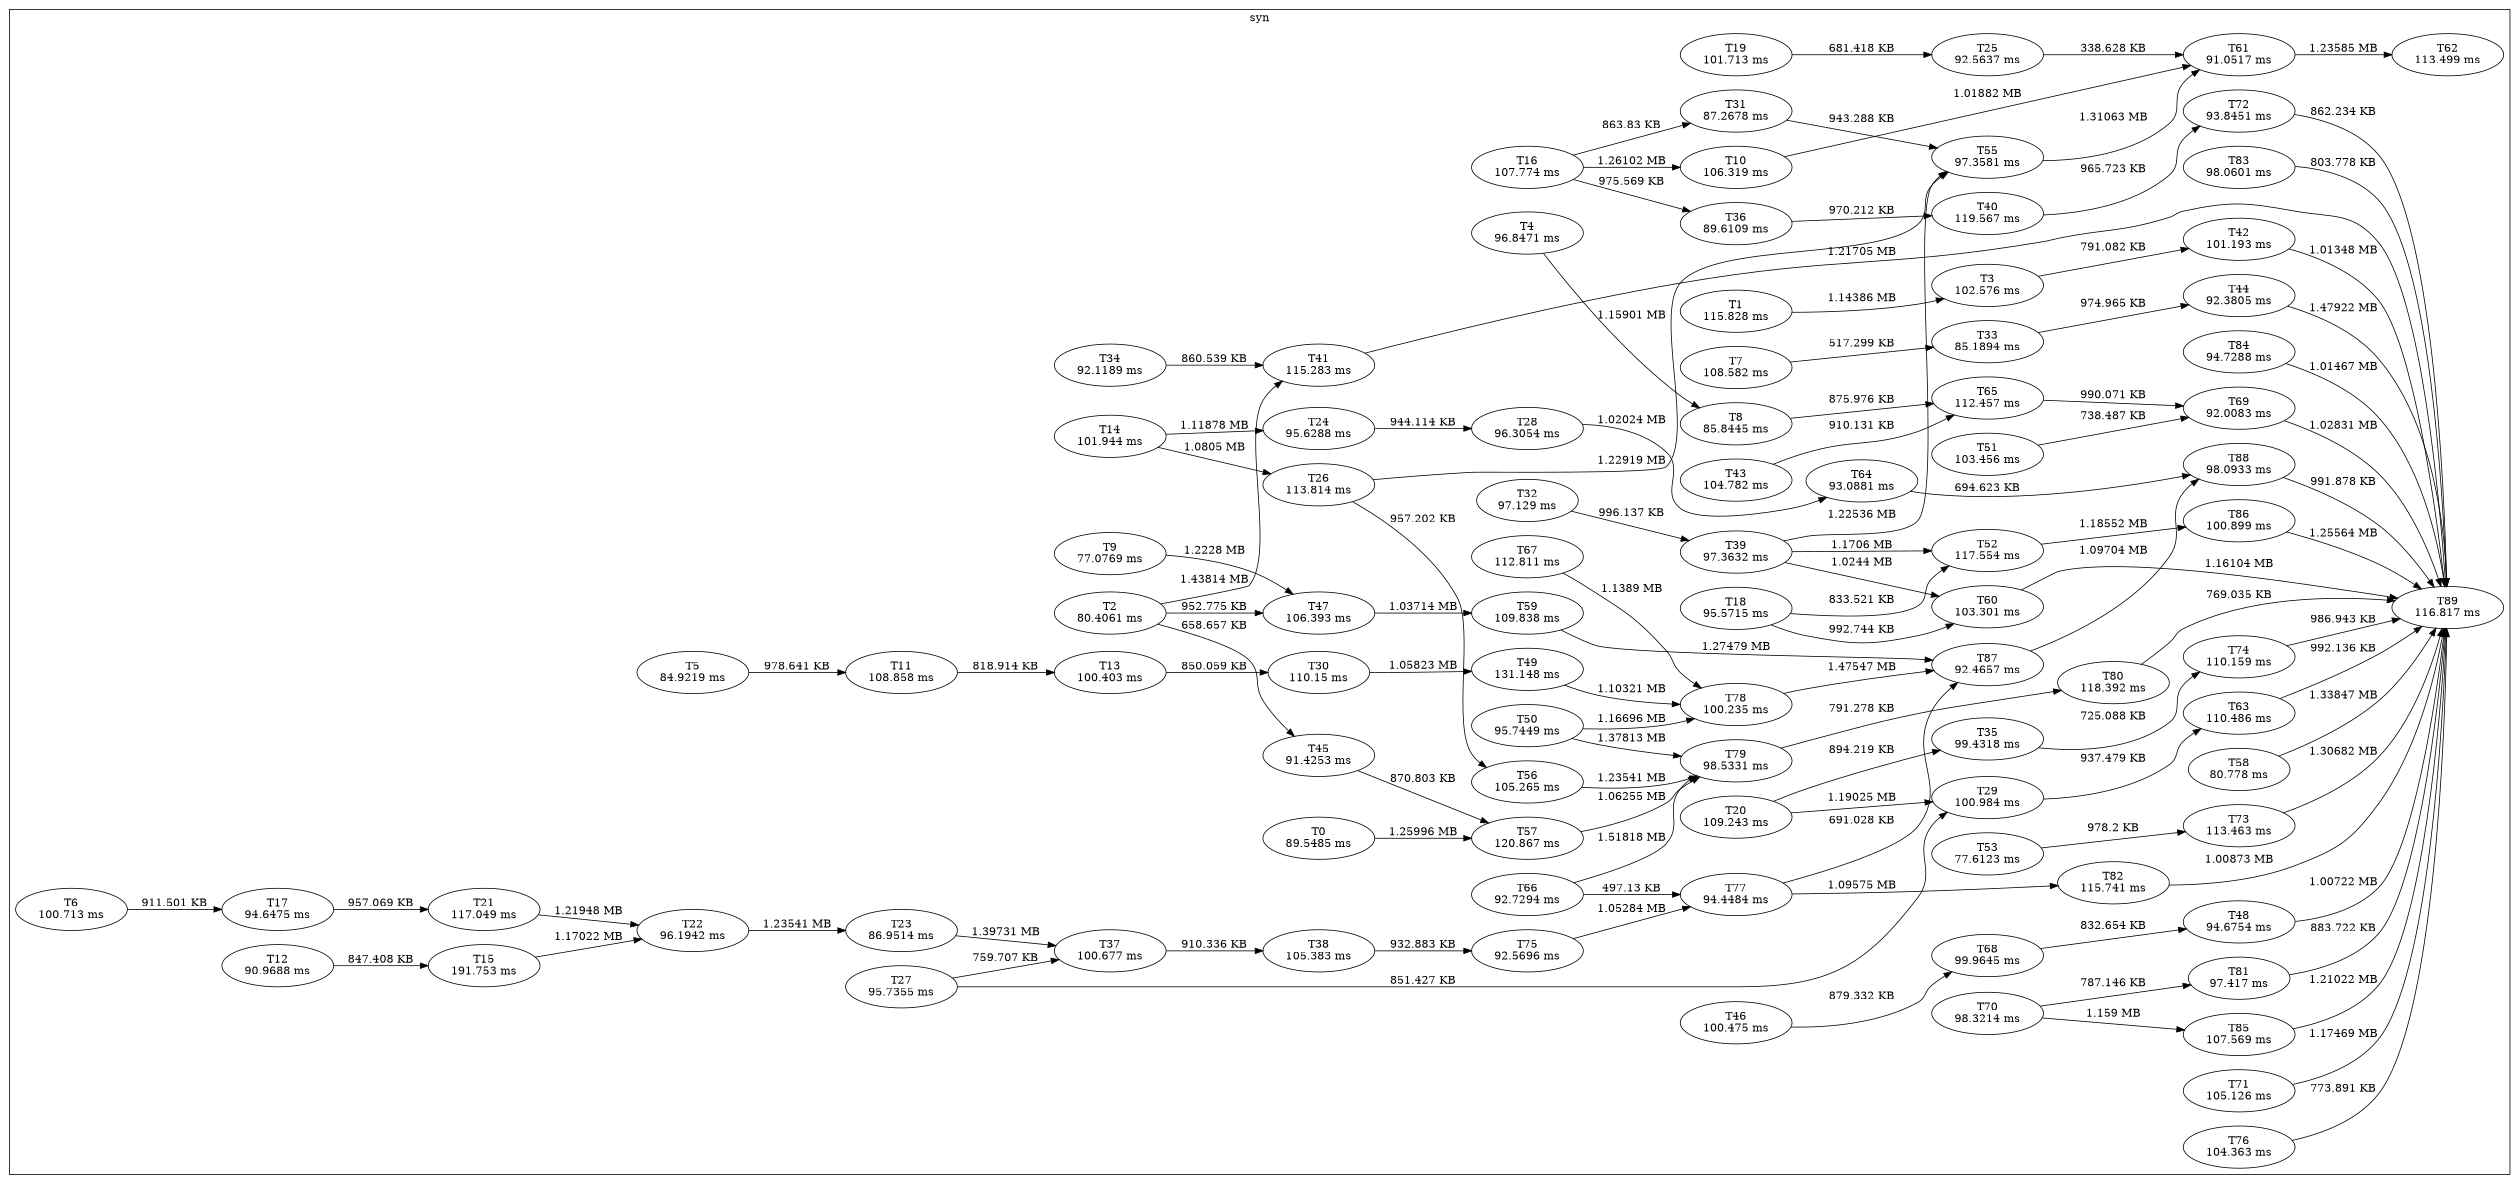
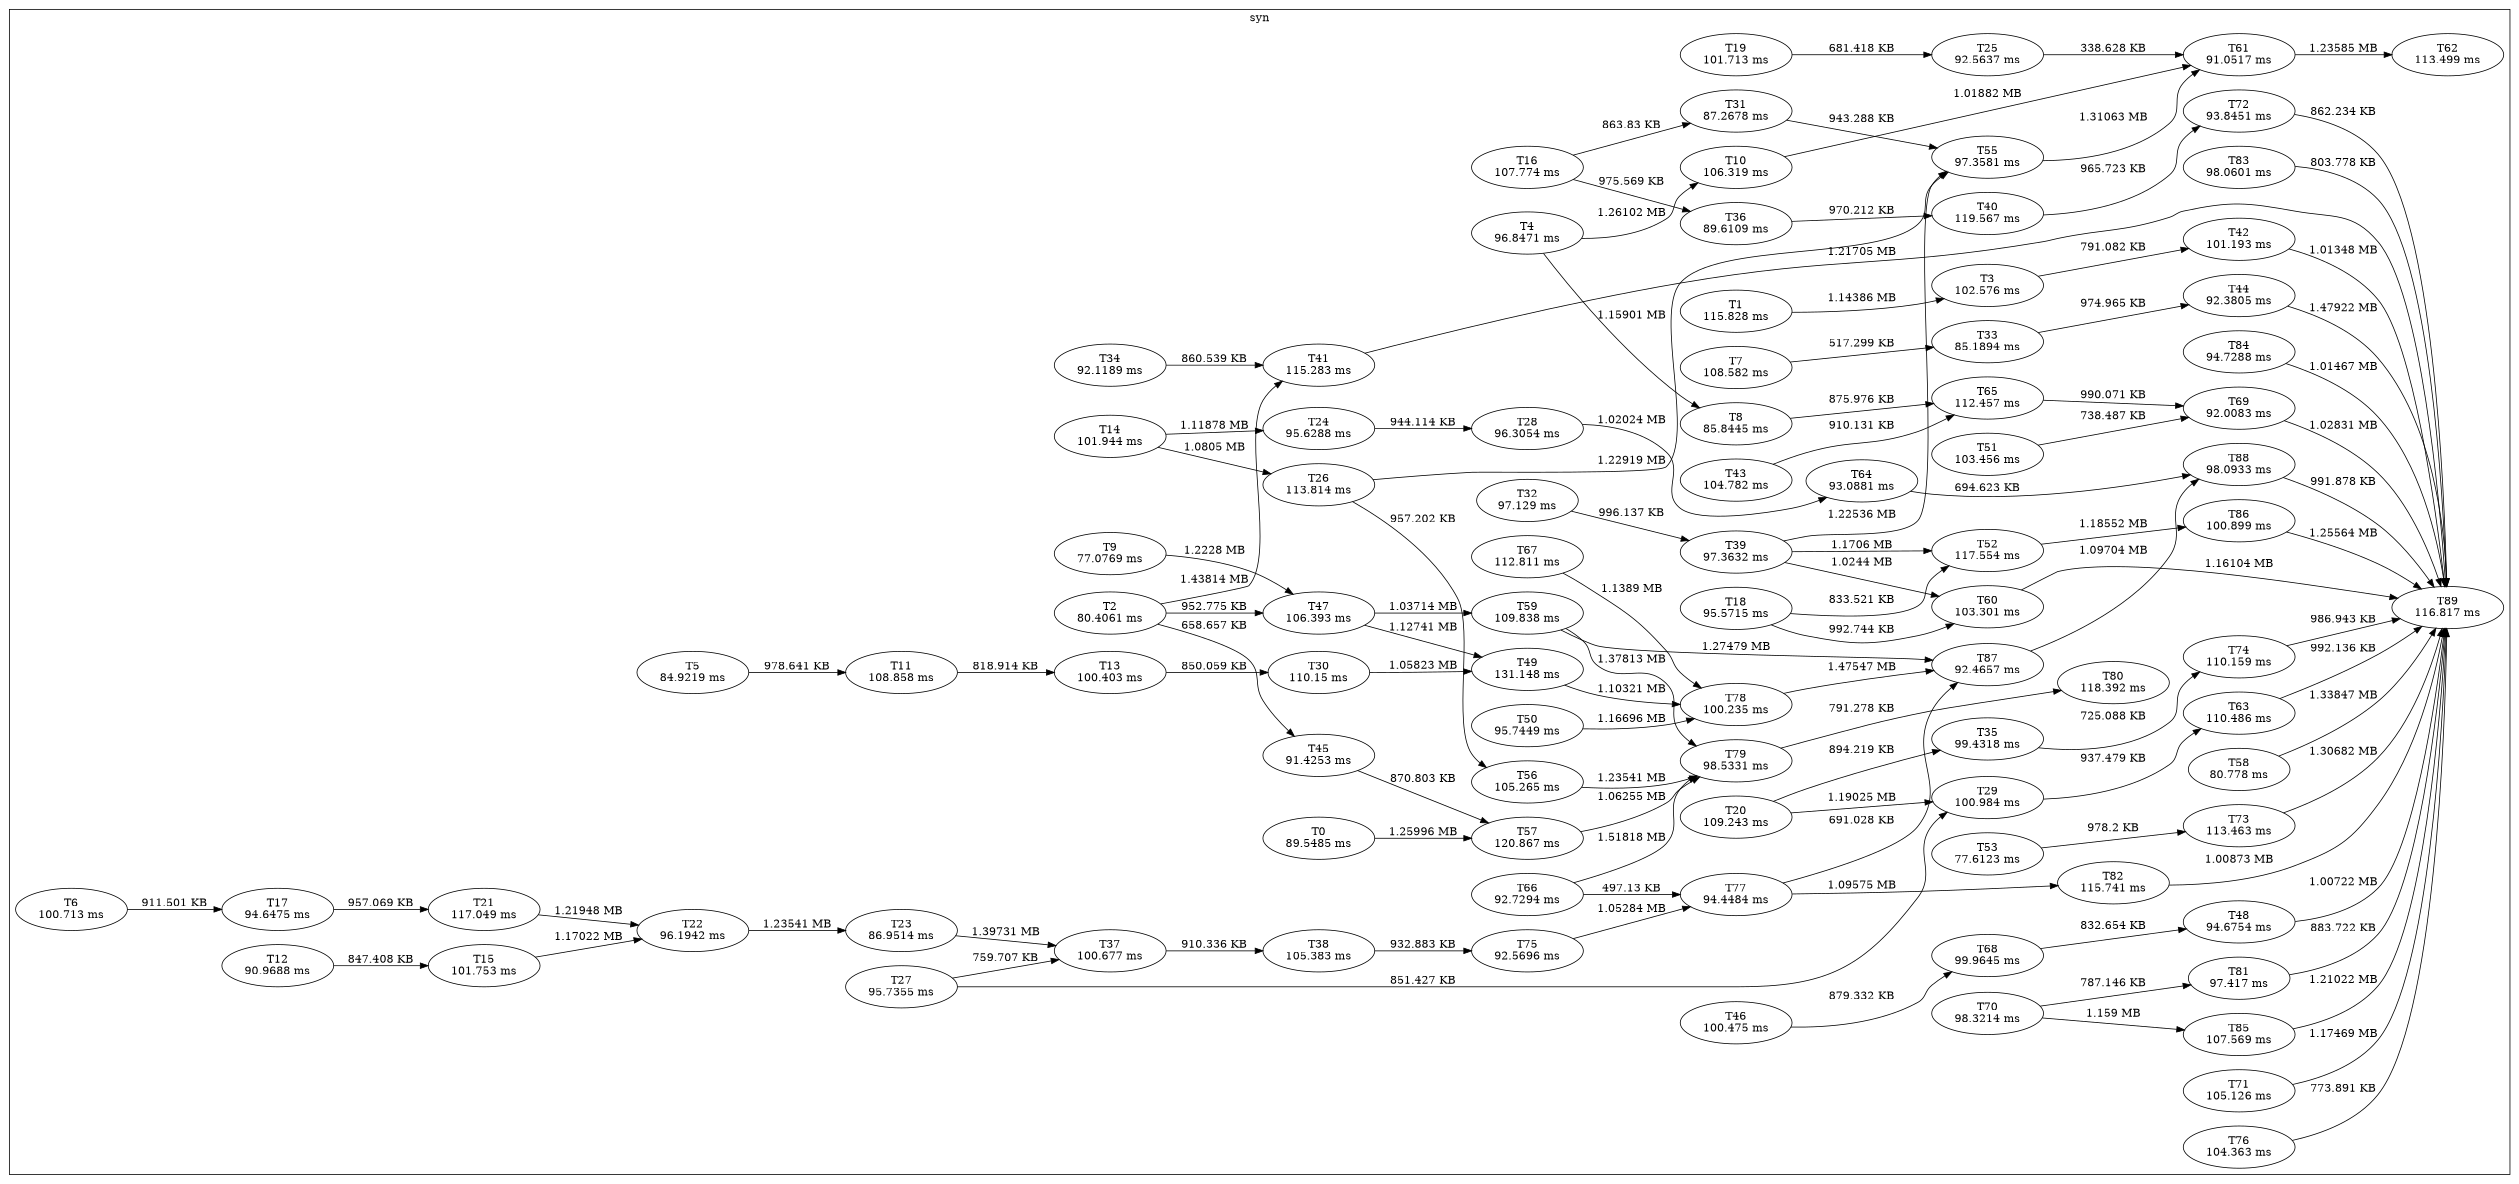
  digraph {
    rankdir=LR
    n1 [label=<T0<BR />89.5485 ms>]
    n2 [label=<T57<BR />120.867 ms>]
    n3 [label=<T1<BR />115.828 ms>]
    n4 [label=<T3<BR />102.576 ms>]
    n5 [label=<T2<BR />80.4061 ms>]
    n6 [label=<T41<BR />115.283 ms>]
    n7 [label=<T45<BR />91.4253 ms>]
    n8 [label=<T47<BR />106.393 ms>]
    n9 [label=<T42<BR />101.193 ms>]
    n10 [label=<T4<BR />96.8471 ms>]
    n11 [label=<T8<BR />85.8445 ms>]
    n12 [label=<T10<BR />106.319 ms>]
    n13 [label=<T5<BR />84.9219 ms>]
    n14 [label=<T11<BR />108.858 ms>]
    n15 [label=<T6<BR />100.713 ms>]
    n16 [label=<T17<BR />94.6475 ms>]
    n17 [label=<T7<BR />108.582 ms>]
    n18 [label=<T33<BR />85.1894 ms>]
    n19 [label=<T65<BR />112.457 ms>]
    n20 [label=<T9<BR />77.0769 ms>]
    n21 [label=<T61<BR />91.0517 ms>]
    n22 [label=<T13<BR />100.403 ms>]
    n23 [label=<T12<BR />90.9688 ms>]
-   n24 [label=<T15<BR />191.753 ms>]
+   n24 [label=<T15<BR />101.753 ms>]
    n25 [label=<T30<BR />110.15 ms>]
    n26 [label=<T14<BR />101.944 ms>]
    n27 [label=<T24<BR />95.6288 ms>]
    n28 [label=<T26<BR />113.814 ms>]
    n29 [label=<T22<BR />96.1942 ms>]
    n30 [label=<T16<BR />107.774 ms>]
    n31 [label=<T31<BR />87.2678 ms>]
    n32 [label=<T36<BR />89.6109 ms>]
    n33 [label=<T21<BR />117.049 ms>]
    n34 [label=<T18<BR />95.5715 ms>]
    n35 [label=<T52<BR />117.554 ms>]
    n36 [label=<T60<BR />103.301 ms>]
    n37 [label=<T19<BR />101.713 ms>]
    n38 [label=<T25<BR />92.5637 ms>]
    n39 [label=<T20<BR />109.243 ms>]
    n40 [label=<T29<BR />100.984 ms>]
    n41 [label=<T35<BR />99.4318 ms>]
    n42 [label=<T23<BR />86.9514 ms>]
    n43 [label=<T37<BR />100.677 ms>]
    n44 [label=<T28<BR />96.3054 ms>]
    n45 [label=<T55<BR />97.3581 ms>]
    n46 [label=<T56<BR />105.265 ms>]
    n47 [label=<T27<BR />95.7355 ms>]
    n48 [label=<T64<BR />93.0881 ms>]
    n49 [label=<T63<BR />110.486 ms>]
    n50 [label=<T49<BR />131.148 ms>]
    n51 [label=<T32<BR />97.129 ms>]
    n52 [label=<T39<BR />97.3632 ms>]
    n53 [label=<T44<BR />92.3805 ms>]
    n54 [label=<T34<BR />92.1189 ms>]
    n55 [label=<T74<BR />110.159 ms>]
    n56 [label=<T40<BR />119.567 ms>]
    n57 [label=<T38<BR />105.383 ms>]
    n58 [label=<T75<BR />92.5696 ms>]
    n59 [label=<T72<BR />93.8451 ms>]
    n60 [label=<T89<BR />116.817 ms>]
    n61 [label=<T43<BR />104.782 ms>]
    n62 [label=<T46<BR />100.475 ms>]
    n63 [label=<T68<BR />99.9645 ms>]
    n64 [label=<T59<BR />109.838 ms>]
    n65 [label=<T48<BR />94.6754 ms>]
    n66 [label=<T78<BR />100.235 ms>]
    n67 [label=<T50<BR />95.7449 ms>]
    n68 [label=<T79<BR />98.5331 ms>]
    n69 [label=<T51<BR />103.456 ms>]
    n70 [label=<T69<BR />92.0083 ms>]
    n71 [label=<T86<BR />100.899 ms>]
    n72 [label=<T53<BR />77.6123 ms>]
    n73 [label=<T73<BR />113.463 ms>]
    n74 [label=<T58<BR />80.778 ms>]
    n75 [label=<T87<BR />92.4657 ms>]
    n76 [label=<T62<BR />113.499 ms>]
    n77 [label=<T88<BR />98.0933 ms>]
    n78 [label=<T66<BR />92.7294 ms>]
    n79 [label=<T77<BR />94.4484 ms>]
    n80 [label=<T67<BR />112.811 ms>]
    n81 [label=<T70<BR />98.3214 ms>]
    n82 [label=<T81<BR />97.417 ms>]
    n83 [label=<T85<BR />107.569 ms>]
    n84 [label=<T71<BR />105.126 ms>]
    n85 [label=<T76<BR />104.363 ms>]
    n86 [label=<T82<BR />115.741 ms>]
    n87 [label=<T80<BR />118.392 ms>]
    n88 [label=<T83<BR />98.0601 ms>]
    n89 [label=<T84<BR />94.7288 ms>]
    subgraph cluster_1 {
      label=syn
      n1
      n2
      n3
      n4
      n5
      n6
      n7
      n8
      n9
      n10
      n11
      n12
      n13
      n14
      n15
      n16
      n17
      n18
      n19
      n20
      n21
      n22
      n23
      n24
      n25
      n26
      n27
      n28
      n29
      n30
      n31
      n32
      n33
      n34
      n35
      n36
      n37
      n38
      n39
      n40
      n41
      n42
      n43
      n44
      n45
      n46
      n47
      n48
      n49
      n50
      n51
      n52
      n53
      n54
      n55
      n56
      n57
      n58
      n59
      n60
      n61
      n62
      n63
      n64
      n65
      n66
      n67
      n68
      n69
      n70
      n71
      n72
      n73
      n74
      n75
      n76
      n77
      n78
      n79
      n80
      n81
      n82
      n83
      n84
      n85
      n86
      n87
      n88
      n89
    }
    n1 -> n2 [label=<1.25996 MB>]
    n2 -> n68 [label=<1.06255 MB>]
    n3 -> n4 [label=<1.14386 MB>]
    n4 -> n9 [label=<791.082 KB>]
    n5 -> n6 [label=<1.43814 MB>]
    n5 -> n7 [label=<658.657 KB>]
    n5 -> n8 [label=<952.775 KB>]
    n6 -> n60 [label=<1.21705 MB>]
    n7 -> n2 [label=<870.803 KB>]
+   n8 -> n50 [label=<1.12741 MB>]
    n8 -> n64 [label=<1.03714 MB>]
    n9 -> n60 [label=<1.01348 MB>]
    n10 -> n11 [label=<1.15901 MB>]
-   n30 -> n12 [label=<1.26102 MB>]
+   n10 -> n12 [label=<1.26102 MB>]
    n11 -> n19 [label=<875.976 KB>]
    n12 -> n21 [label=<1.01882 MB>]
    n13 -> n14 [label=<978.641 KB>]
    n14 -> n22 [label=<818.914 KB>]
    n15 -> n16 [label=<911.501 KB>]
    n16 -> n33 [label=<957.069 KB>]
    n17 -> n18 [label=<517.299 KB>]
    n18 -> n53 [label=<974.965 KB>]
    n19 -> n70 [label=<990.071 KB>]
    n20 -> n8 [label=<1.2228 MB>]
    n21 -> n76 [label=<1.23585 MB>]
    n22 -> n25 [label=<850.059 KB>]
    n23 -> n24 [label=<847.408 KB>]
    n24 -> n29 [label=<1.17022 MB>]
    n25 -> n50 [label=<1.05823 MB>]
    n26 -> n27 [label=<1.11878 MB>]
    n26 -> n28 [label=<1.0805 MB>]
    n27 -> n44 [label=<944.114 KB>]
    n28 -> n45 [label=<1.22919 MB>]
    n28 -> n46 [label=<957.202 KB>]
    n29 -> n42 [label=<1.23541 MB>]
    n30 -> n31 [label=<863.83 KB>]
    n30 -> n32 [label=<975.569 KB>]
    n31 -> n45 [label=<943.288 KB>]
    n32 -> n56 [label=<970.212 KB>]
    n33 -> n29 [label=<1.21948 MB>]
    n34 -> n35 [label=<833.521 KB>]
    n34 -> n36 [label=<992.744 KB>]
    n35 -> n71 [label=<1.18552 MB>]
    n36 -> n60 [label=<1.16104 MB>]
    n37 -> n38 [label=<681.418 KB>]
    n38 -> n21 [label=<338.628 KB>]
    n39 -> n40 [label=<1.19025 MB>]
    n39 -> n41 [label=<894.219 KB>]
    n40 -> n49 [label=<937.479 KB>]
    n41 -> n55 [label=<725.088 KB>]
    n42 -> n43 [label=<1.39731 MB>]
    n43 -> n57 [label=<910.336 KB>]
    n44 -> n48 [label=<1.02024 MB>]
    n45 -> n21 [label=<1.31063 MB>]
    n46 -> n68 [label=<1.23541 MB>]
    n47 -> n40 [label=<851.427 KB>]
    n47 -> n43 [label=<759.707 KB>]
    n48 -> n77 [label=<694.623 KB>]
    n49 -> n60 [label=<992.136 KB>]
    n50 -> n66 [label=<1.10321 MB>]
    n51 -> n52 [label=<996.137 KB>]
    n52 -> n35 [label=<1.1706 MB>]
    n52 -> n36 [label=<1.0244 MB>]
    n52 -> n45 [label=<1.22536 MB>]
    n53 -> n60 [label=<1.47922 MB>]
    n54 -> n6 [label=<860.539 KB>]
    n55 -> n60 [label=<986.943 KB>]
    n56 -> n59 [label=<965.723 KB>]
    n57 -> n58 [label=<932.883 KB>]
    n58 -> n79 [label=<1.05284 MB>]
    n59 -> n60 [label=<862.234 KB>]
    n61 -> n19 [label=<910.131 KB>]
    n62 -> n63 [label=<879.332 KB>]
    n63 -> n65 [label=<832.654 KB>]
    n64 -> n75 [label=<1.27479 MB>]
    n65 -> n60 [label=<1.00722 MB>]
    n66 -> n75 [label=<1.47547 MB>]
    n67 -> n66 [label=<1.16696 MB>]
-   n67 -> n68 [label=<1.37813 MB>]
+   n64 -> n68 [label=<1.37813 MB>]
    n68 -> n87 [label=<791.278 KB>]
    n69 -> n70 [label=<738.487 KB>]
    n70 -> n60 [label=<1.02831 MB>]
    n71 -> n60 [label=<1.25564 MB>]
    n72 -> n73 [label=<978.2 KB>]
    n73 -> n60 [label=<1.30682 MB>]
    n74 -> n60 [label=<1.33847 MB>]
    n75 -> n77 [label=<1.09704 MB>]
    n77 -> n60 [label=<991.878 KB>]
    n78 -> n68 [label=<1.51818 MB>]
    n78 -> n79 [label=<497.13 KB>]
    n79 -> n75 [label=<691.028 KB>]
    n79 -> n86 [label=<1.09575 MB>]
    n80 -> n66 [label=<1.1389 MB>]
    n81 -> n82 [label=<787.146 KB>]
    n81 -> n83 [label=<1.159 MB>]
    n82 -> n60 [label=<883.722 KB>]
    n83 -> n60 [label=<1.21022 MB>]
    n84 -> n60 [label=<1.17469 MB>]
    n85 -> n60 [label=<773.891 KB>]
    n86 -> n60 [label=<1.00873 MB>]
-   n87 -> n60 [label=<769.035 KB>]
    n88 -> n60 [label=<803.778 KB>]
    n89 -> n60 [label=<1.01467 MB>]
  }
